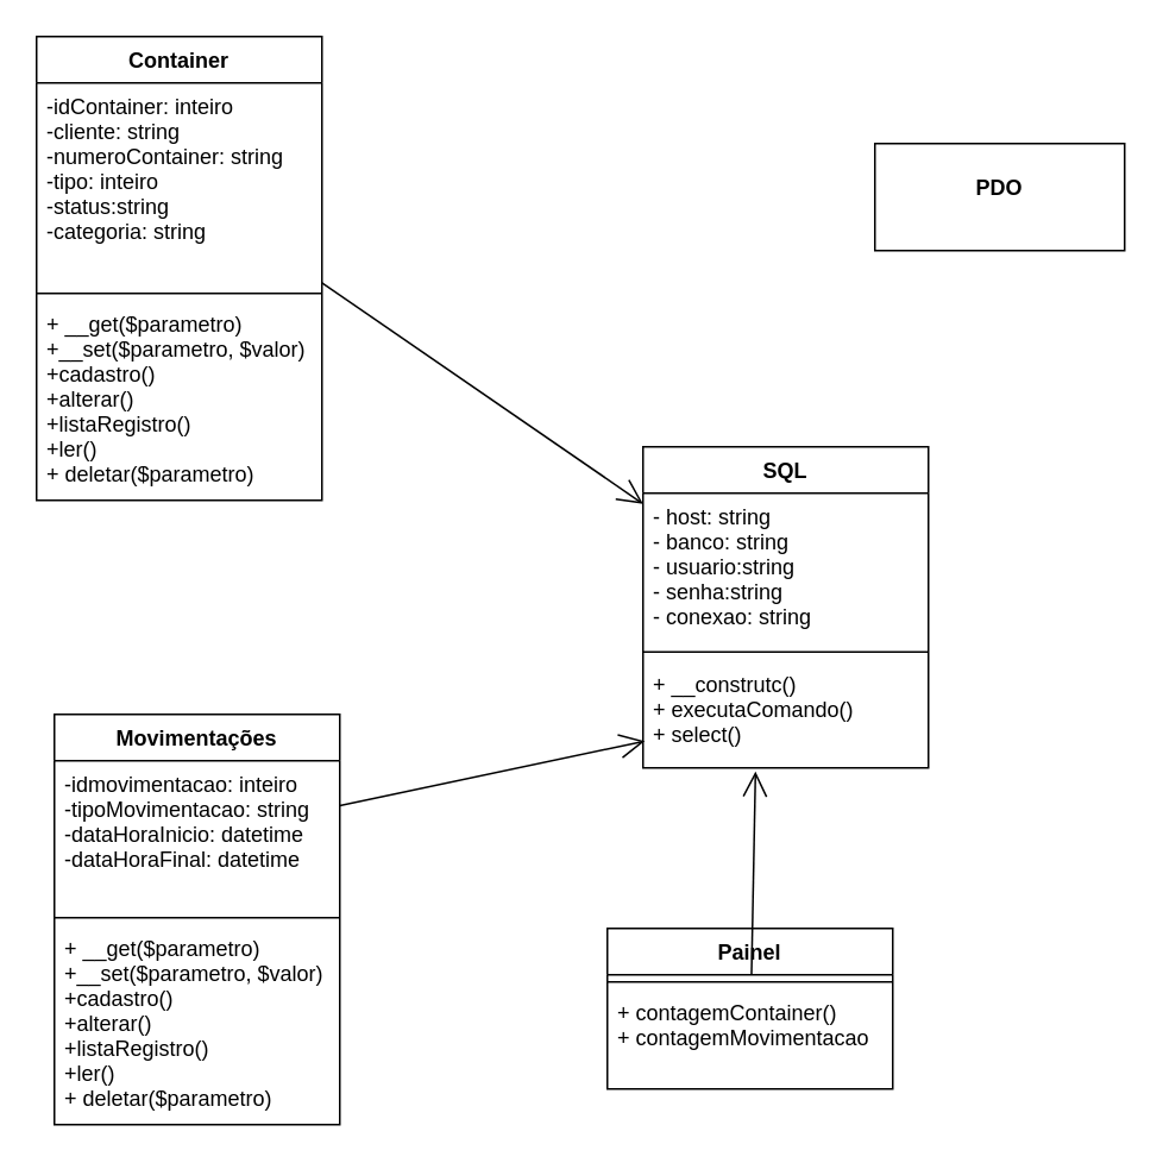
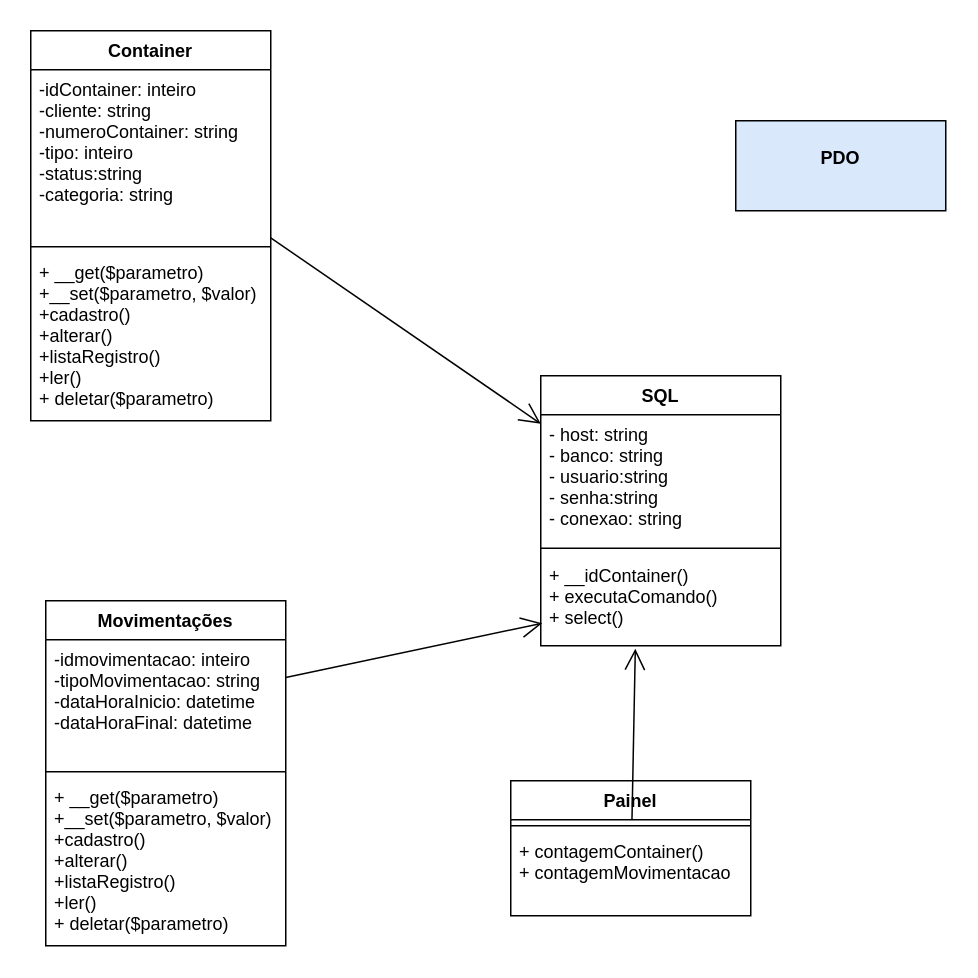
  <mxCell id="0" />
  <mxCell id="1" parent="0" />
  <mxCell id="2" value="Container" style="swimlane;fontStyle=1;align=center;verticalAlign=top;childLayout=stackLayout;horizontal=1;startSize=26;horizontalStack=0;resizeParent=1;resizeParentMax=0;resizeLast=0;collapsible=1;marginBottom=0;" parent="1" vertex="1"><mxGeometry x="20" y="20" width="160" height="260" as="geometry" /></mxCell>
  <mxCell id="3" value="-idContainer: inteiro&#10;-cliente: string&#10;-numeroContainer: string&#10;-tipo: inteiro&#10;-status:string&#10;-categoria: string&#10;" style="text;strokeColor=none;fillColor=none;align=left;verticalAlign=top;spacingLeft=4;spacingRight=4;overflow=hidden;rotatable=0;points=[[0,0.5],[1,0.5]];portConstraint=eastwest;" parent="2" vertex="1"><mxGeometry y="26" width="160" height="114" as="geometry" /></mxCell>
  <mxCell id="4" value="" style="line;strokeWidth=1;fillColor=none;align=left;verticalAlign=middle;spacingTop=-1;spacingLeft=3;spacingRight=3;rotatable=0;labelPosition=right;points=[];portConstraint=eastwest;" parent="2" vertex="1"><mxGeometry y="140" width="160" height="8" as="geometry" /></mxCell>
  <mxCell id="5" value="+ __get($parametro)&#10;+__set($parametro, $valor)&#10;+cadastro()&#10;+alterar()&#10;+listaRegistro()&#10;+ler()&#10;+ deletar($parametro)" style="text;strokeColor=none;fillColor=none;align=left;verticalAlign=top;spacingLeft=4;spacingRight=4;overflow=hidden;rotatable=0;points=[[0,0.5],[1,0.5]];portConstraint=eastwest;" parent="2" vertex="1"><mxGeometry y="148" width="160" height="112" as="geometry" /></mxCell>
  <mxCell id="6" value="SQL&#10;" style="swimlane;fontStyle=1;align=center;verticalAlign=top;childLayout=stackLayout;horizontal=1;startSize=26;horizontalStack=0;resizeParent=1;resizeParentMax=0;resizeLast=0;collapsible=1;marginBottom=0;" parent="1" vertex="1"><mxGeometry x="360" y="250" width="160" height="180" as="geometry" /></mxCell>
  <mxCell id="7" value="- host: string&#10;- banco: string&#10;- usuario:string&#10;- senha:string&#10;- conexao: string" style="text;strokeColor=none;fillColor=none;align=left;verticalAlign=top;spacingLeft=4;spacingRight=4;overflow=hidden;rotatable=0;points=[[0,0.5],[1,0.5]];portConstraint=eastwest;" parent="6" vertex="1"><mxGeometry y="26" width="160" height="84" as="geometry" /></mxCell>
  <mxCell id="8" value="" style="line;strokeWidth=1;fillColor=none;align=left;verticalAlign=middle;spacingTop=-1;spacingLeft=3;spacingRight=3;rotatable=0;labelPosition=right;points=[];portConstraint=eastwest;" parent="6" vertex="1"><mxGeometry y="110" width="160" height="10" as="geometry" /></mxCell>
- <mxCell id="9" value="+ __construtc()&#10;+ executaComando()&#10;+ select()&#10;" style="text;strokeColor=none;fillColor=none;align=left;verticalAlign=top;spacingLeft=4;spacingRight=4;overflow=hidden;rotatable=0;points=[[0,0.5],[1,0.5]];portConstraint=eastwest;" parent="6" vertex="1"><mxGeometry y="120" width="160" height="60" as="geometry" /></mxCell>
+ <mxCell id="9" value="+ __idContainer()&#10;+ executaComando()&#10;+ select()&#10;" style="text;strokeColor=none;fillColor=none;align=left;verticalAlign=top;spacingLeft=4;spacingRight=4;overflow=hidden;rotatable=0;points=[[0,0.5],[1,0.5]];portConstraint=eastwest;" parent="6" vertex="1"><mxGeometry y="120" width="160" height="60" as="geometry" /></mxCell>
  <mxCell id="10" value="" style="endArrow=open;endFill=1;endSize=12;html=1;rounded=0;entryX=0;entryY=0.071;entryDx=0;entryDy=0;entryPerimeter=0;" parent="1" source="3" target="7" edge="1"><mxGeometry width="160" relative="1" as="geometry"><mxPoint x="96" y="440" as="sourcePoint" /><mxPoint x="276" y="290" as="targetPoint" /></mxGeometry></mxCell>
- <mxCell id="11" value="&lt;p style=&quot;margin: 0px ; margin-top: 4px ; text-align: center&quot;&gt;&lt;br&gt;&lt;b&gt;PDO&lt;/b&gt;&lt;/p&gt;" style="verticalAlign=top;align=left;overflow=fill;fontSize=12;fontFamily=Helvetica;html=1;" parent="1" vertex="1"><mxGeometry x="490" y="80" width="140" height="60" as="geometry" /></mxCell>
+ <mxCell id="11" value="&lt;p style=&quot;margin: 0px ; margin-top: 4px ; text-align: center&quot;&gt;&lt;br&gt;&lt;b&gt;PDO&lt;/b&gt;&lt;/p&gt;" style="verticalAlign=top;align=left;overflow=fill;fontSize=12;fontFamily=Helvetica;html=1;fillColor=#dae8fc;" parent="1" vertex="1"><mxGeometry x="490" y="80" width="140" height="60" as="geometry" /></mxCell>
  <mxCell id="12" value="Movimentações" style="swimlane;fontStyle=1;align=center;verticalAlign=top;childLayout=stackLayout;horizontal=1;startSize=26;horizontalStack=0;resizeParent=1;resizeParentMax=0;resizeLast=0;collapsible=1;marginBottom=0;" parent="1" vertex="1"><mxGeometry x="30" y="400" width="160" height="230" as="geometry" /></mxCell>
  <mxCell id="13" value="-idmovimentacao: inteiro&#10;-tipoMovimentacao: string&#10;-dataHoraInicio: datetime&#10;-dataHoraFinal: datetime&#10;" style="text;strokeColor=none;fillColor=none;align=left;verticalAlign=top;spacingLeft=4;spacingRight=4;overflow=hidden;rotatable=0;points=[[0,0.5],[1,0.5]];portConstraint=eastwest;" parent="12" vertex="1"><mxGeometry y="26" width="160" height="84" as="geometry" /></mxCell>
  <mxCell id="14" value="" style="line;strokeWidth=1;fillColor=none;align=left;verticalAlign=middle;spacingTop=-1;spacingLeft=3;spacingRight=3;rotatable=0;labelPosition=right;points=[];portConstraint=eastwest;" parent="12" vertex="1"><mxGeometry y="110" width="160" height="8" as="geometry" /></mxCell>
  <mxCell id="15" value="+ __get($parametro)&#10;+__set($parametro, $valor)&#10;+cadastro()&#10;+alterar()&#10;+listaRegistro()&#10;+ler()&#10;+ deletar($parametro)" style="text;strokeColor=none;fillColor=none;align=left;verticalAlign=top;spacingLeft=4;spacingRight=4;overflow=hidden;rotatable=0;points=[[0,0.5],[1,0.5]];portConstraint=eastwest;" parent="12" vertex="1"><mxGeometry y="118" width="160" height="112" as="geometry" /></mxCell>
  <mxCell id="16" value="" style="endArrow=open;endFill=1;endSize=12;html=1;rounded=0;entryX=0.006;entryY=0.75;entryDx=0;entryDy=0;entryPerimeter=0;" parent="1" source="13" target="9" edge="1"><mxGeometry width="160" relative="1" as="geometry"><mxPoint x="106" y="820" as="sourcePoint" /><mxPoint x="430" y="641.964" as="targetPoint" /></mxGeometry></mxCell>
  <mxCell id="17" value="Painel" style="swimlane;fontStyle=1;align=center;verticalAlign=top;childLayout=stackLayout;horizontal=1;startSize=26;horizontalStack=0;resizeParent=1;resizeParentMax=0;resizeLast=0;collapsible=1;marginBottom=0;" vertex="1" parent="1"><mxGeometry x="340" y="520" width="160" height="90" as="geometry" /></mxCell>
  <mxCell id="18" value="" style="line;strokeWidth=1;fillColor=none;align=left;verticalAlign=middle;spacingTop=-1;spacingLeft=3;spacingRight=3;rotatable=0;labelPosition=right;points=[];portConstraint=eastwest;" vertex="1" parent="17"><mxGeometry y="26" width="160" height="8" as="geometry" /></mxCell>
  <mxCell id="19" value="+ contagemContainer()&#10;+ contagemMovimentacao" style="text;strokeColor=none;fillColor=none;align=left;verticalAlign=top;spacingLeft=4;spacingRight=4;overflow=hidden;rotatable=0;points=[[0,0.5],[1,0.5]];portConstraint=eastwest;" vertex="1" parent="17"><mxGeometry y="34" width="160" height="56" as="geometry" /></mxCell>
  <mxCell id="20" value="" style="endArrow=open;endFill=1;endSize=12;html=1;rounded=0;entryX=0.394;entryY=1.033;entryDx=0;entryDy=0;entryPerimeter=0;" edge="1" parent="1" target="9"><mxGeometry width="160" relative="1" as="geometry"><mxPoint x="420.818" y="546" as="sourcePoint" /><mxPoint x="670.96" y="535" as="targetPoint" /></mxGeometry></mxCell>
